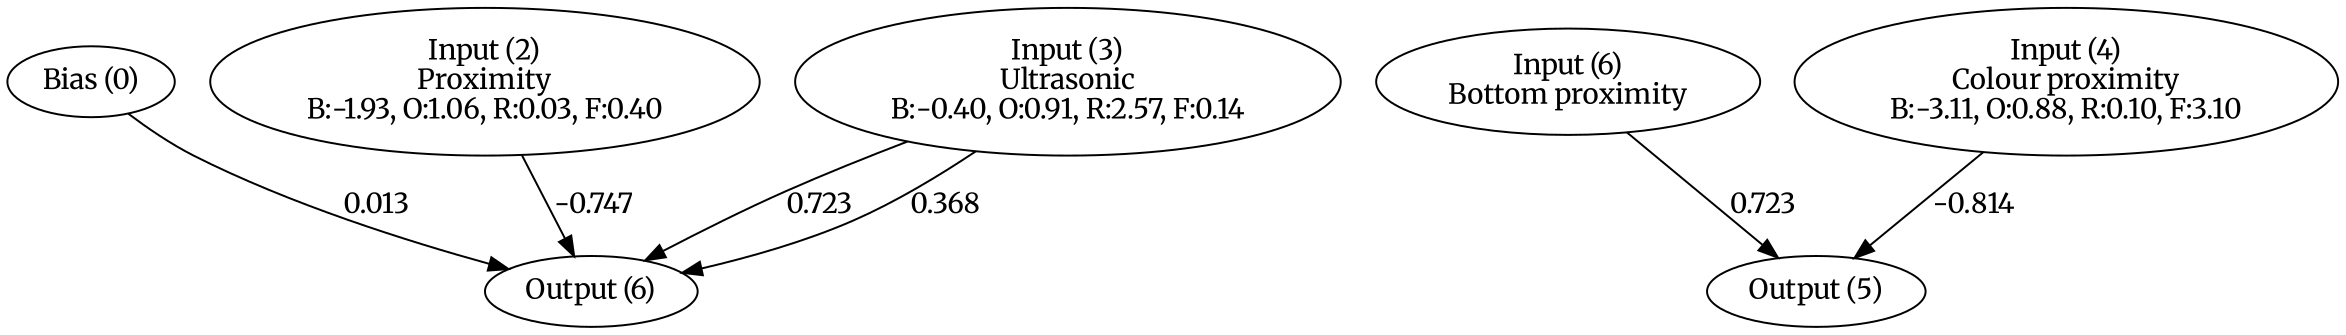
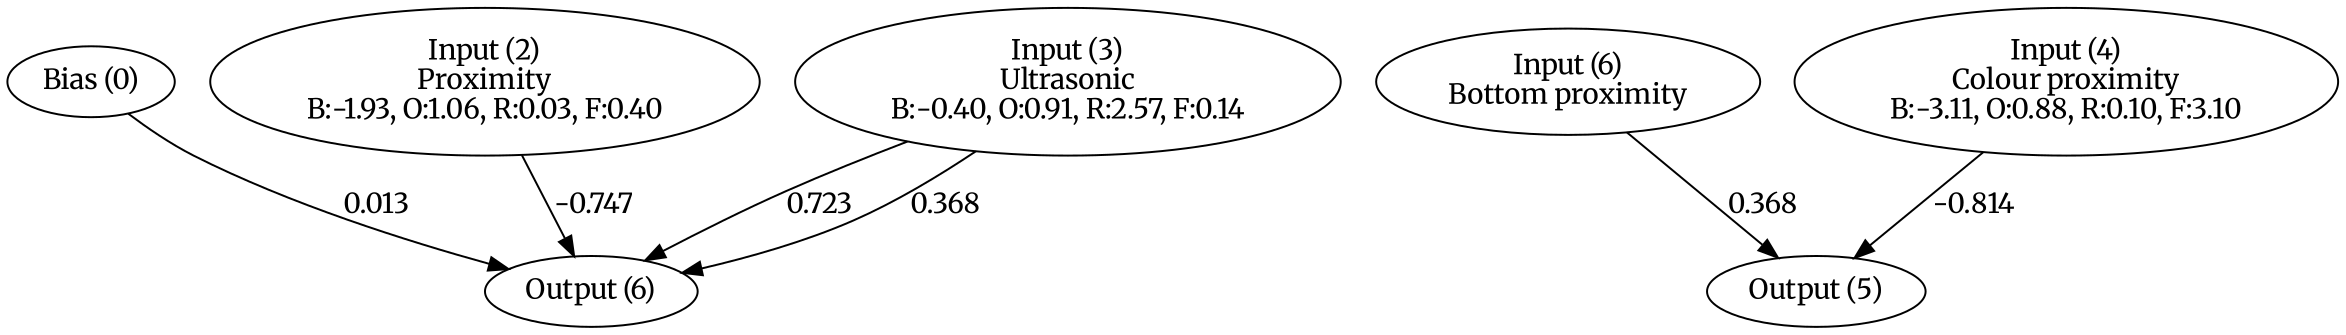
  digraph {
    fontname=Merriweather
    node [fontname=Merriweather]
    edge [fontname=Merriweather]
    n1 [label="Bias (0)"]
    n2 [label="Input (6)\nBottom proximity"]
    n3 [label="Input (2)\nProximity\nB:-1.93, O:1.06, R:0.03, F:0.40"]
    n4 [label="Input (3)\nUltrasonic\nB:-0.40, O:0.91, R:2.57, F:0.14"]
    n5 [label="Input (4)\nColour proximity\nB:-3.11, O:0.88, R:0.10, F:3.10"]
    n6 [label="Output (5)"]
    n7 [label="Output (6)"]
    subgraph sub_1 {
      rank=same
      n1
      n2
      n3
      n4
      n5
    }
    subgraph sub_2 {
      rank=same
      n6
      n7
    }
    n1 -> n7 [label=0.013]
-   n2 -> n6 [label=0.723]
+   n2 -> n6 [label=0.368]
    n3 -> n7 [label=-0.747]
    n4 -> n7 [label=0.723]
    n4 -> n7 [label=0.368]
    n5 -> n6 [label=-0.814]
  }
